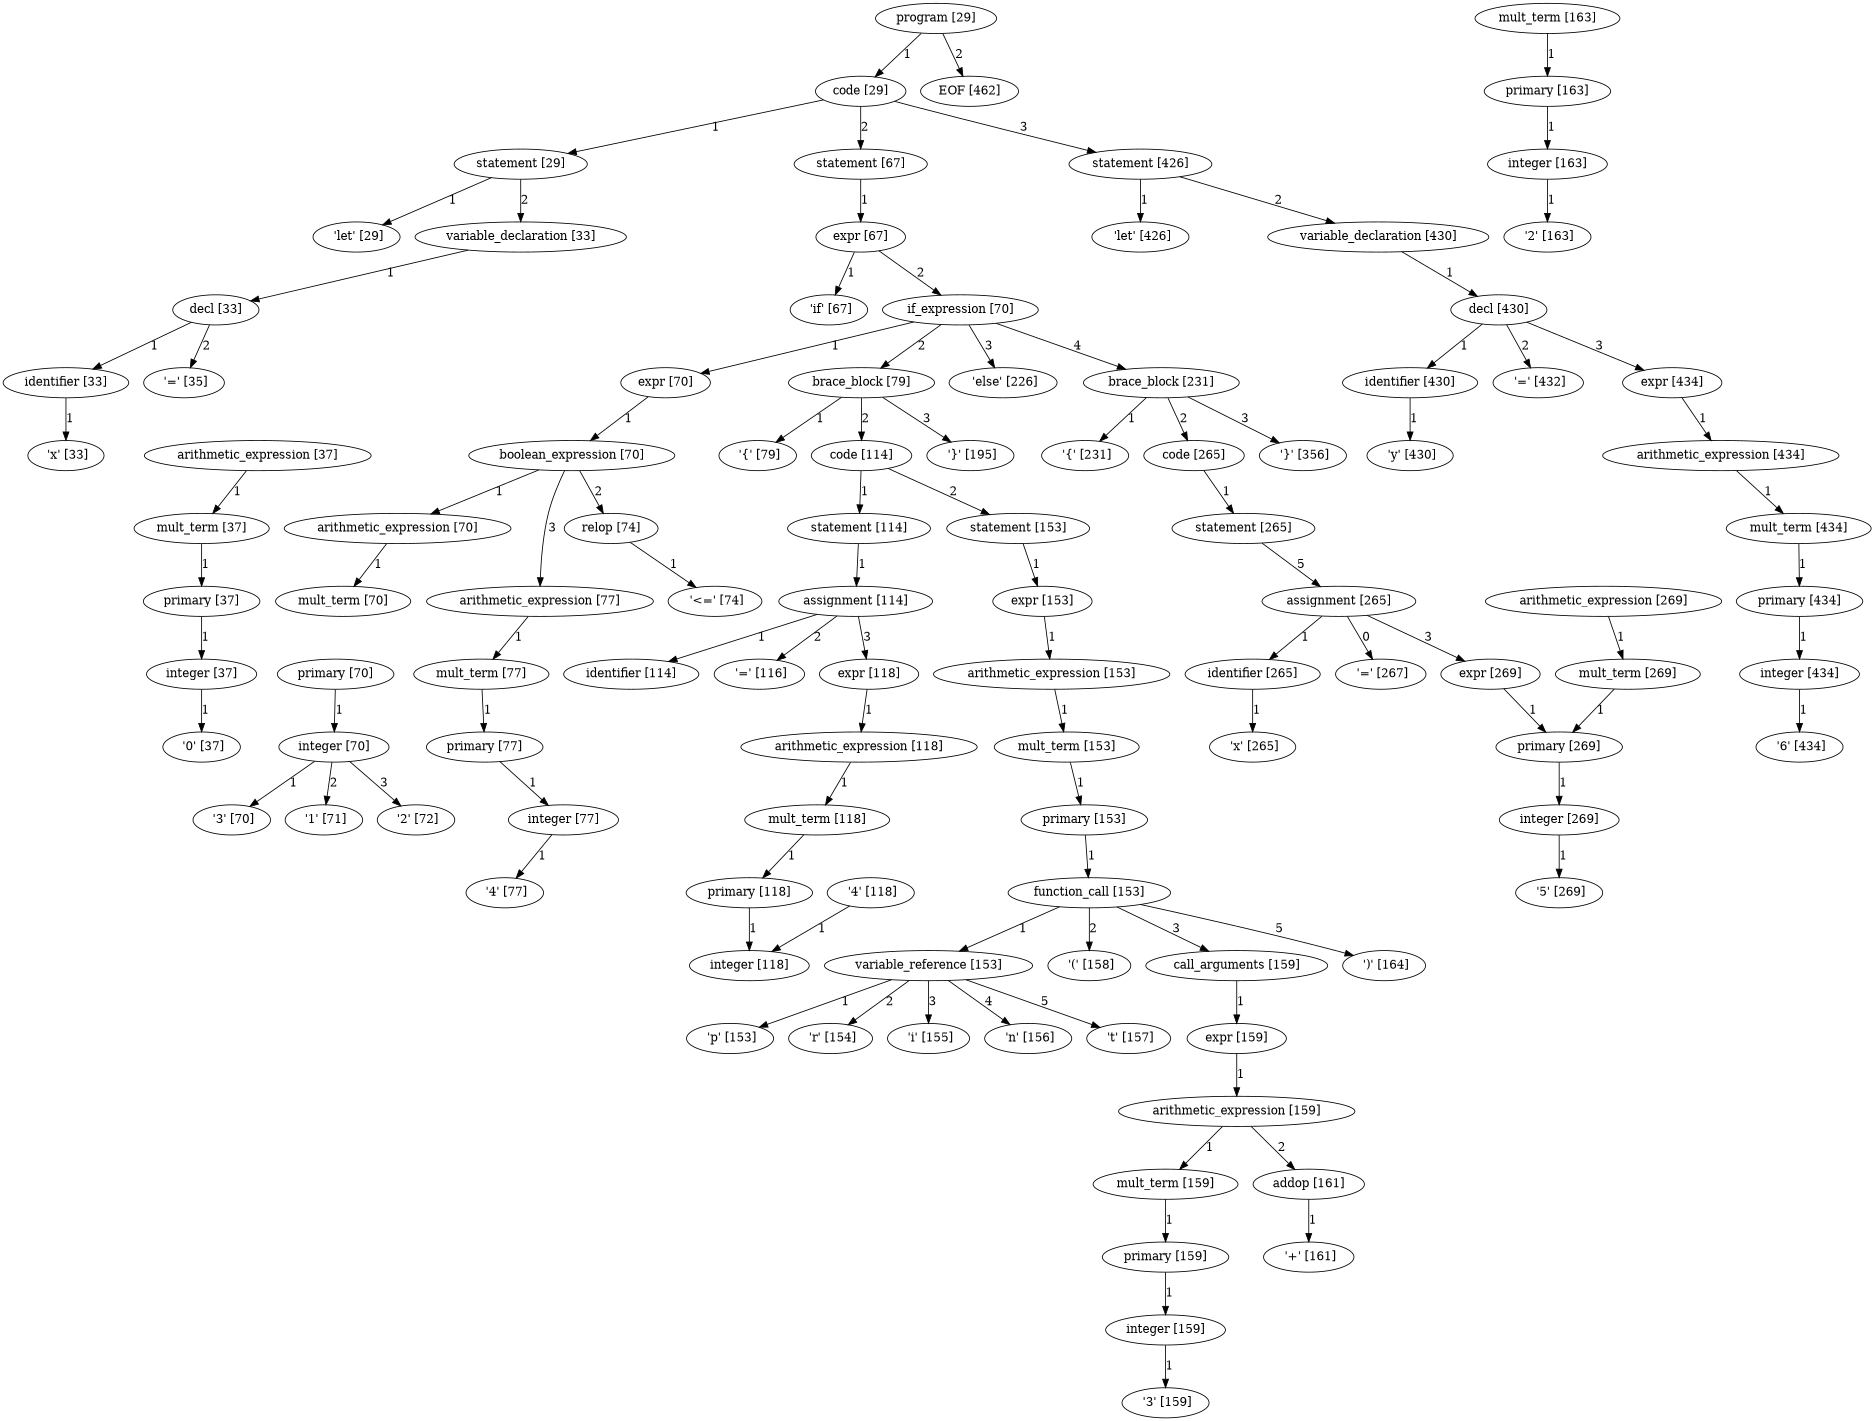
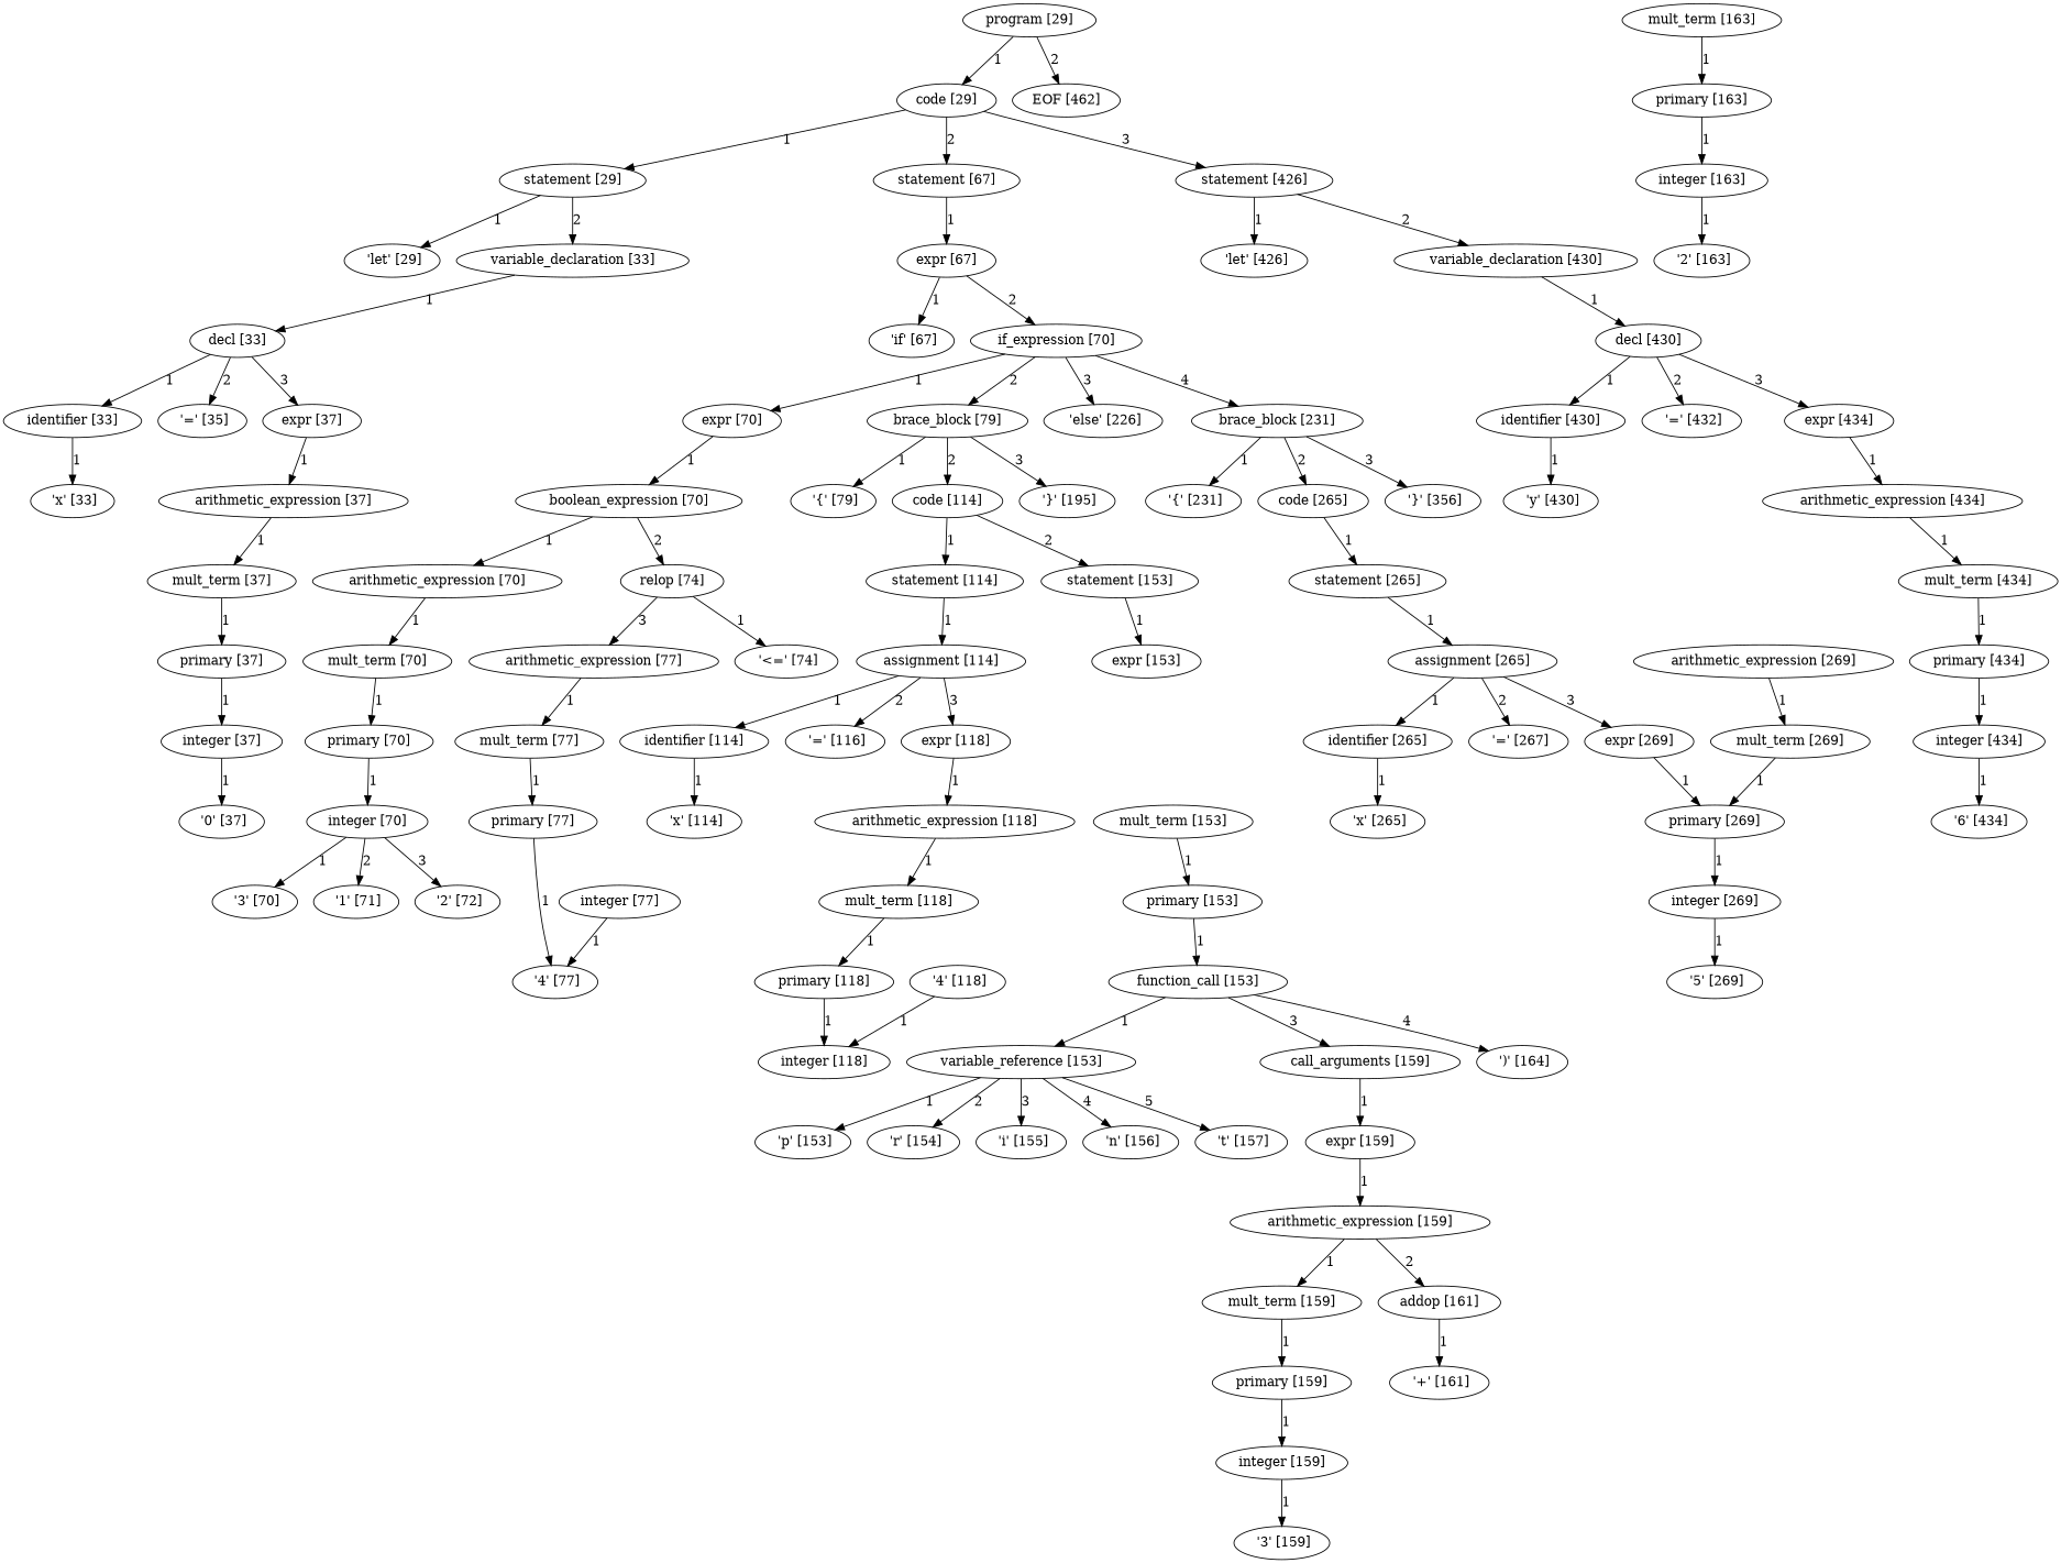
  digraph {
    n1 [label="program [29]"]
    n2 [label="code [29]"]
    n3 [label="EOF [462]"]
    n4 [label="statement [29]"]
    n5 [label="statement [67]"]
    n6 [label="statement [426]"]
    n7 [label=" 'let' [29]"]
    n8 [label="variable_declaration [33]"]
    n9 [label="expr [67]"]
    n10 [label=" 'let' [426]"]
    n11 [label="variable_declaration [430]"]
    n12 [label="decl [33]"]
    n13 [label="identifier [33]"]
    n14 [label=" '=' [35]"]
+   n15 [label="expr [37]"]
    n16 [label=" 'x' [33]"]
    n17 [label="arithmetic_expression [37]"]
    n18 [label="mult_term [37]"]
    n19 [label="primary [37]"]
    n20 [label="integer [37]"]
    n21 [label=" '0' [37]"]
    n22 [label=" 'if' [67]"]
    n23 [label="if_expression [70]"]
    n24 [label="expr [70]"]
    n25 [label="brace_block [79]"]
    n26 [label=" 'else' [226]"]
    n27 [label="brace_block [231]"]
    n28 [label="boolean_expression [70]"]
    n29 [label=" '{' [79]"]
    n30 [label="code [114]"]
    n31 [label=" '}' [195]"]
    n32 [label=" '{' [231]"]
    n33 [label="code [265]"]
    n34 [label=" '}' [356]"]
    n35 [label="arithmetic_expression [70]"]
    n36 [label="relop [74]"]
    n37 [label="arithmetic_expression [77]"]
    n38 [label="mult_term [70]"]
    n39 [label=" '<=' [74]"]
    n40 [label="mult_term [77]"]
    n41 [label="primary [70]"]
    n42 [label="integer [70]"]
    n43 [label=" '3' [70]"]
    n44 [label=" '1' [71]"]
    n45 [label=" '2' [72]"]
    n46 [label="primary [77]"]
    n47 [label="integer [77]"]
    n48 [label=" '4' [77]"]
    n49 [label="statement [114]"]
    n50 [label="statement [153]"]
    n51 [label="assignment [114]"]
    n52 [label="expr [153]"]
    n53 [label="identifier [114]"]
    n54 [label=" '=' [116]"]
    n55 [label="expr [118]"]
+   n56 [label=" 'x' [114]"]
    n57 [label="arithmetic_expression [118]"]
    n58 [label="mult_term [118]"]
    n59 [label="primary [118]"]
    n60 [label="integer [118]"]
    n61 [label=" '4' [118]"]
-   n62 [label="arithmetic_expression [153]"]
    n63 [label="mult_term [153]"]
    n64 [label="primary [153]"]
    n65 [label="function_call [153]"]
    n66 [label="variable_reference [153]"]
-   n67 [label=" '(' [158]"]
    n68 [label="call_arguments [159]"]
    n69 [label=" ')' [164]"]
    n70 [label=" 'p' [153]"]
    n71 [label=" 'r' [154]"]
    n72 [label=" 'i' [155]"]
    n73 [label=" 'n' [156]"]
    n74 [label=" 't' [157]"]
    n75 [label="expr [159]"]
    n76 [label="arithmetic_expression [159]"]
    n77 [label="mult_term [159]"]
    n78 [label="addop [161]"]
    n79 [label="primary [159]"]
    n80 [label=" '+' [161]"]
    n81 [label="integer [159]"]
    n82 [label=" '3' [159]"]
    n83 [label="mult_term [163]"]
    n84 [label="primary [163]"]
    n85 [label="integer [163]"]
    n86 [label=" '2' [163]"]
    n87 [label="statement [265]"]
    n88 [label="assignment [265]"]
    n89 [label="identifier [265]"]
    n90 [label=" '=' [267]"]
    n91 [label="expr [269]"]
    n92 [label=" 'x' [265]"]
    n93 [label="primary [269]"]
    n94 [label="arithmetic_expression [269]"]
    n95 [label="mult_term [269]"]
    n96 [label="integer [269]"]
    n97 [label=" '5' [269]"]
    n98 [label="decl [430]"]
    n99 [label="identifier [430]"]
    n100 [label=" '=' [432]"]
    n101 [label="expr [434]"]
    n102 [label=" 'y' [430]"]
    n103 [label="arithmetic_expression [434]"]
    n104 [label="mult_term [434]"]
    n105 [label="primary [434]"]
    n106 [label="integer [434]"]
    n107 [label=" '6' [434]"]
    n1 -> n2 [label=1]
    n1 -> n3 [label=2]
    n2 -> n4 [label=1]
    n2 -> n5 [label=2]
    n2 -> n6 [label=3]
    n4 -> n7 [label=1]
    n4 -> n8 [label=2]
    n5 -> n9 [label=1]
    n6 -> n10 [label=1]
    n6 -> n11 [label=2]
    n8 -> n12 [label=1]
    n9 -> n22 [label=1]
    n9 -> n23 [label=2]
    n11 -> n98 [label=1]
    n12 -> n13 [label=1]
    n12 -> n14 [label=2]
+   n12 -> n15 [label=3]
    n13 -> n16 [label=1]
+   n15 -> n17 [label=1]
    n17 -> n18 [label=1]
    n18 -> n19 [label=1]
    n19 -> n20 [label=1]
    n20 -> n21 [label=1]
    n23 -> n24 [label=1]
    n23 -> n25 [label=2]
    n23 -> n26 [label=3]
    n23 -> n27 [label=4]
    n24 -> n28 [label=1]
    n25 -> n29 [label=1]
    n25 -> n30 [label=2]
    n25 -> n31 [label=3]
    n27 -> n32 [label=1]
    n27 -> n33 [label=2]
    n27 -> n34 [label=3]
    n28 -> n35 [label=1]
    n28 -> n36 [label=2]
-   n28 -> n37 [label=3]
+   n36 -> n37 [label=3]
    n30 -> n49 [label=1]
    n30 -> n50 [label=2]
    n33 -> n87 [label=1]
    n35 -> n38 [label=1]
    n36 -> n39 [label=1]
    n37 -> n40 [label=1]
+   n38 -> n41 [label=1]
    n40 -> n46 [label=1]
    n41 -> n42 [label=1]
    n42 -> n43 [label=1]
    n42 -> n44 [label=2]
    n42 -> n45 [label=3]
-   n46 -> n47 [label=1]
+   n46 -> n48 [label=1]
    n47 -> n48 [label=1]
    n49 -> n51 [label=1]
    n50 -> n52 [label=1]
    n51 -> n53 [label=1]
    n51 -> n54 [label=2]
    n51 -> n55 [label=3]
-   n52 -> n62 [label=1]
+   n53 -> n56 [label=1]
    n55 -> n57 [label=1]
    n57 -> n58 [label=1]
    n58 -> n59 [label=1]
    n59 -> n60 [label=1]
    n61 -> n60 [label=1]
-   n62 -> n63 [label=1]
    n63 -> n64 [label=1]
    n64 -> n65 [label=1]
    n65 -> n66 [label=1]
-   n65 -> n67 [label=2]
    n65 -> n68 [label=3]
-   n65 -> n69 [label=5]
+   n65 -> n69 [label=4]
    n66 -> n70 [label=1]
    n66 -> n71 [label=2]
    n66 -> n72 [label=3]
    n66 -> n73 [label=4]
    n66 -> n74 [label=5]
    n68 -> n75 [label=1]
    n75 -> n76 [label=1]
    n76 -> n77 [label=1]
    n76 -> n78 [label=2]
    n77 -> n79 [label=1]
    n78 -> n80 [label=1]
    n79 -> n81 [label=1]
    n81 -> n82 [label=1]
    n83 -> n84 [label=1]
    n84 -> n85 [label=1]
    n85 -> n86 [label=1]
-   n87 -> n88 [label=5]
+   n87 -> n88 [label=1]
    n88 -> n89 [label=1]
-   n88 -> n90 [label=0]
+   n88 -> n90 [label=2]
    n88 -> n91 [label=3]
    n89 -> n92 [label=1]
    n91 -> n93 [label=1]
    n93 -> n96 [label=1]
    n94 -> n95 [label=1]
    n95 -> n93 [label=1]
    n96 -> n97 [label=1]
    n98 -> n99 [label=1]
    n98 -> n100 [label=2]
    n98 -> n101 [label=3]
    n99 -> n102 [label=1]
    n101 -> n103 [label=1]
    n103 -> n104 [label=1]
    n104 -> n105 [label=1]
    n105 -> n106 [label=1]
    n106 -> n107 [label=1]
  }
